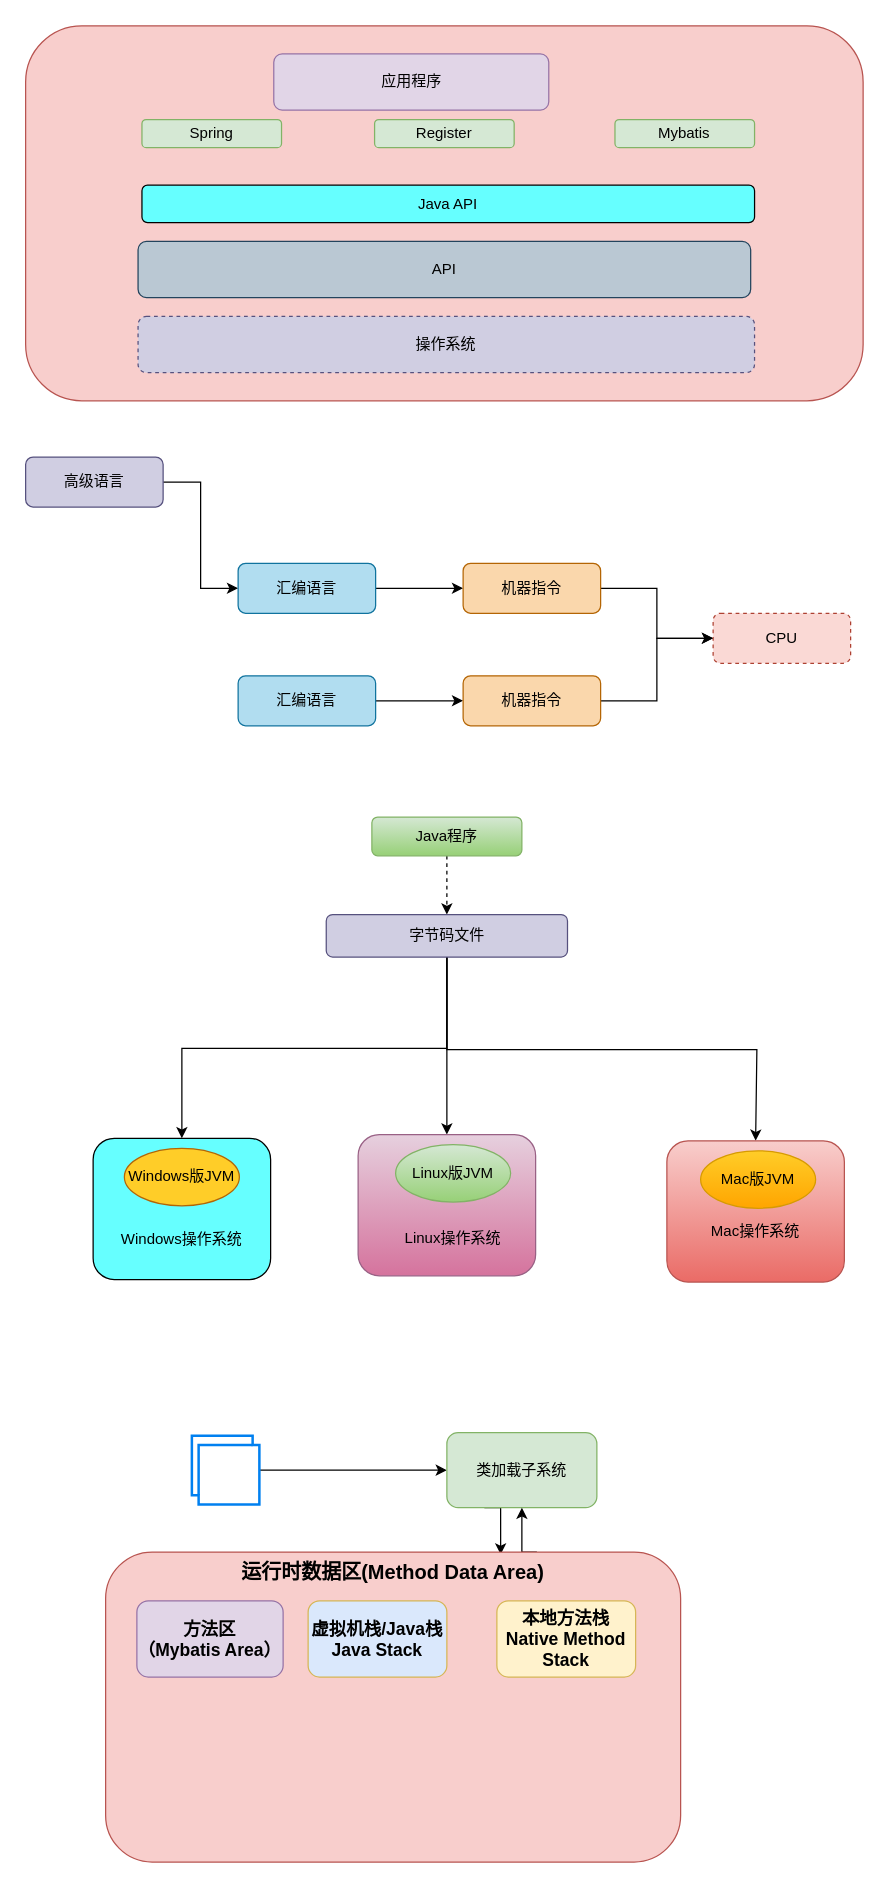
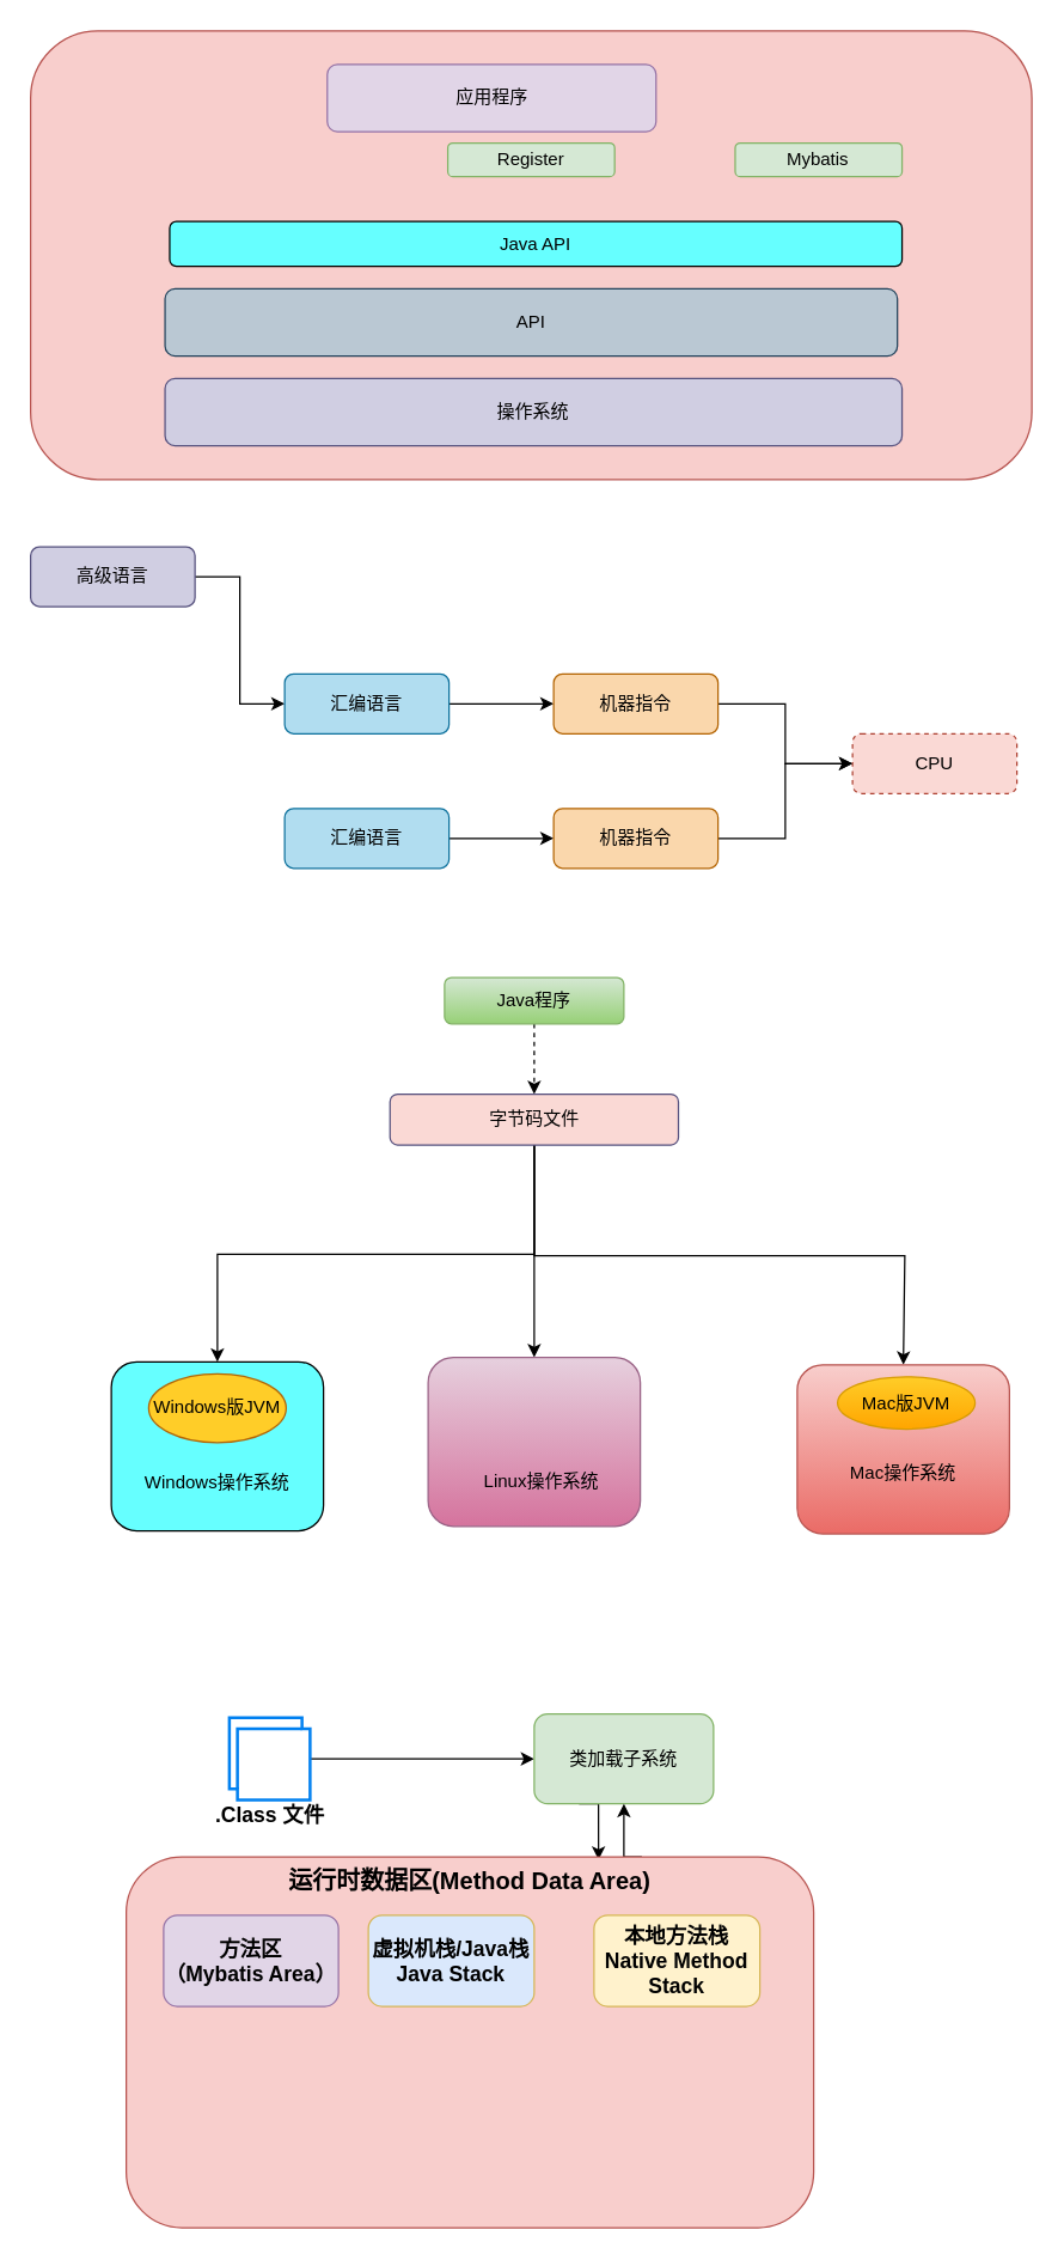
  <mxCell id="0" />
  <mxCell id="1" parent="0" />
  <mxCell id="2" value="" style="group" parent="1" vertex="1" connectable="0"><mxGeometry x="20" y="20" width="670" height="300" as="geometry" /></mxCell>
  <mxCell id="3" value="" style="rounded=1;whiteSpace=wrap;html=1;fillColor=#f8cecc;strokeColor=#b85450;" parent="2" vertex="1"><mxGeometry width="670" height="300" as="geometry" /></mxCell>
  <mxCell id="4" value="应用程序" style="rounded=1;whiteSpace=wrap;html=1;fillColor=#e1d5e7;strokeColor=#9673a6;" parent="2" vertex="1"><mxGeometry x="198.519" y="22.5" width="220" height="45" as="geometry" /></mxCell>
  <mxCell id="5" value="Register" style="rounded=1;whiteSpace=wrap;html=1;fillColor=#d5e8d4;strokeColor=#82b366;" parent="2" vertex="1"><mxGeometry x="279.167" y="75" width="111.667" height="22.5" as="geometry" /></mxCell>
- <mxCell id="6" value="Spring" style="rounded=1;whiteSpace=wrap;html=1;fillColor=#d5e8d4;strokeColor=#82b366;" parent="2" vertex="1"><mxGeometry x="93.056" y="75" width="111.667" height="22.5" as="geometry" /></mxCell>
  <mxCell id="7" value="Mybatis" style="rounded=1;whiteSpace=wrap;html=1;fillColor=#d5e8d4;strokeColor=#82b366;" parent="2" vertex="1"><mxGeometry x="471.481" y="75" width="111.667" height="22.5" as="geometry" /></mxCell>
  <mxCell id="8" value="Java API" style="rounded=1;whiteSpace=wrap;html=1;fillColor=#66FFFF;" parent="2" vertex="1"><mxGeometry x="93.056" y="127.5" width="490.093" height="30" as="geometry" /></mxCell>
  <mxCell id="9" value="API" style="rounded=1;whiteSpace=wrap;html=1;fillColor=#bac8d3;strokeColor=#23445d;" parent="2" vertex="1"><mxGeometry x="89.954" y="172.5" width="490.093" height="45" as="geometry" /></mxCell>
- <mxCell id="10" value="操作系统" style="rounded=1;whiteSpace=wrap;html=1;fillColor=#d0cee2;strokeColor=#56517e;dashed=1;" parent="2" vertex="1"><mxGeometry x="89.954" y="232.5" width="493.194" height="45" as="geometry" /></mxCell>
+ <mxCell id="10" value="操作系统" style="rounded=1;whiteSpace=wrap;html=1;fillColor=#d0cee2;strokeColor=#56517e;" parent="2" vertex="1"><mxGeometry x="89.954" y="232.5" width="493.194" height="45" as="geometry" /></mxCell>
  <mxCell id="11" style="edgeStyle=orthogonalEdgeStyle;rounded=0;orthogonalLoop=1;jettySize=auto;html=1;exitX=1;exitY=0.5;exitDx=0;exitDy=0;entryX=0;entryY=0.5;entryDx=0;entryDy=0;" parent="1" source="12" target="14" edge="1"><mxGeometry relative="1" as="geometry" /></mxCell>
  <mxCell id="12" value="高级语言" style="rounded=1;whiteSpace=wrap;html=1;fillColor=#d0cee2;strokeColor=#56517e;" parent="1" vertex="1"><mxGeometry x="20" y="365" width="110" height="40" as="geometry" /></mxCell>
  <mxCell id="13" style="edgeStyle=orthogonalEdgeStyle;rounded=0;orthogonalLoop=1;jettySize=auto;html=1;exitX=1;exitY=0.5;exitDx=0;exitDy=0;entryX=0;entryY=0.5;entryDx=0;entryDy=0;" parent="1" source="14" target="16" edge="1"><mxGeometry relative="1" as="geometry" /></mxCell>
  <mxCell id="14" value="汇编语言" style="rounded=1;whiteSpace=wrap;html=1;fillColor=#b1ddf0;strokeColor=#10739e;" parent="1" vertex="1"><mxGeometry x="190" y="450" width="110" height="40" as="geometry" /></mxCell>
  <mxCell id="15" style="edgeStyle=orthogonalEdgeStyle;rounded=0;orthogonalLoop=1;jettySize=auto;html=1;exitX=1;exitY=0.5;exitDx=0;exitDy=0;entryX=0;entryY=0.5;entryDx=0;entryDy=0;" parent="1" source="16" target="17" edge="1"><mxGeometry relative="1" as="geometry" /></mxCell>
  <mxCell id="16" value="机器指令" style="rounded=1;whiteSpace=wrap;html=1;fillColor=#fad7ac;strokeColor=#b46504;" parent="1" vertex="1"><mxGeometry x="370" y="450" width="110" height="40" as="geometry" /></mxCell>
  <mxCell id="17" value="CPU" style="rounded=1;whiteSpace=wrap;html=1;fillColor=#fad9d5;strokeColor=#ae4132;dashed=1;" parent="1" vertex="1"><mxGeometry x="570" y="490" width="110" height="40" as="geometry" /></mxCell>
  <mxCell id="18" style="edgeStyle=orthogonalEdgeStyle;rounded=0;orthogonalLoop=1;jettySize=auto;html=1;exitX=1;exitY=0.5;exitDx=0;exitDy=0;entryX=0;entryY=0.5;entryDx=0;entryDy=0;" parent="1" source="19" target="21" edge="1"><mxGeometry relative="1" as="geometry" /></mxCell>
  <mxCell id="19" value="汇编语言" style="rounded=1;whiteSpace=wrap;html=1;fillColor=#b1ddf0;strokeColor=#10739e;" parent="1" vertex="1"><mxGeometry x="190" y="540" width="110" height="40" as="geometry" /></mxCell>
  <mxCell id="20" style="edgeStyle=orthogonalEdgeStyle;rounded=0;orthogonalLoop=1;jettySize=auto;html=1;exitX=1;exitY=0.5;exitDx=0;exitDy=0;entryX=0;entryY=0.5;entryDx=0;entryDy=0;" parent="1" source="21" target="17" edge="1"><mxGeometry relative="1" as="geometry"><mxPoint x="570" y="560" as="targetPoint" /></mxGeometry></mxCell>
  <mxCell id="21" value="机器指令" style="rounded=1;whiteSpace=wrap;html=1;fillColor=#fad7ac;strokeColor=#b46504;" parent="1" vertex="1"><mxGeometry x="370" y="540" width="110" height="40" as="geometry" /></mxCell>
  <mxCell id="22" style="edgeStyle=orthogonalEdgeStyle;rounded=0;orthogonalLoop=1;jettySize=auto;html=1;dashed=1;" parent="1" source="23" target="27" edge="1"><mxGeometry relative="1" as="geometry" /></mxCell>
  <mxCell id="23" value="Java程序" style="rounded=1;whiteSpace=wrap;html=1;fillColor=#d5e8d4;strokeColor=#82b366;gradientColor=#97d077;" parent="1" vertex="1"><mxGeometry x="297" y="653" width="120" height="31" as="geometry" /></mxCell>
  <mxCell id="24" style="edgeStyle=orthogonalEdgeStyle;rounded=0;orthogonalLoop=1;jettySize=auto;html=1;entryX=0.5;entryY=0;entryDx=0;entryDy=0;" parent="1" source="27" target="31" edge="1"><mxGeometry relative="1" as="geometry" /></mxCell>
  <mxCell id="25" style="edgeStyle=orthogonalEdgeStyle;rounded=0;orthogonalLoop=1;jettySize=auto;html=1;entryX=0.5;entryY=0;entryDx=0;entryDy=0;exitX=0.5;exitY=1;exitDx=0;exitDy=0;" parent="1" source="27" target="28" edge="1"><mxGeometry relative="1" as="geometry"><Array as="points"><mxPoint x="357" y="838" /><mxPoint x="145" y="838" /></Array></mxGeometry></mxCell>
  <mxCell id="26" style="edgeStyle=orthogonalEdgeStyle;rounded=0;orthogonalLoop=1;jettySize=auto;html=1;entryX=0.5;entryY=0;entryDx=0;entryDy=0;" parent="1" source="27" target="34" edge="1"><mxGeometry relative="1" as="geometry"><Array as="points"><mxPoint x="357" y="839" /><mxPoint x="605" y="839" /></Array></mxGeometry></mxCell>
- <mxCell id="27" value="字节码文件" style="rounded=1;whiteSpace=wrap;html=1;fillColor=#d0cee2;strokeColor=#56517e;" parent="1" vertex="1"><mxGeometry x="260.5" y="731" width="193" height="34" as="geometry" /></mxCell>
+ <mxCell id="27" value="字节码文件" style="rounded=1;whiteSpace=wrap;html=1;fillColor=#fad9d5;strokeColor=#56517e;" parent="1" vertex="1"><mxGeometry x="260.5" y="731" width="193" height="34" as="geometry" /></mxCell>
  <mxCell id="28" value="" style="rounded=1;whiteSpace=wrap;html=1;fillColor=#66FFFF;" parent="1" vertex="1"><mxGeometry x="74" y="910" width="142" height="113" as="geometry" /></mxCell>
  <mxCell id="29" value="Windows版JVM" style="ellipse;whiteSpace=wrap;html=1;fillColor=#ffcd28;strokeColor=#b46504;" parent="1" vertex="1"><mxGeometry x="99" y="918" width="92" height="46" as="geometry" /></mxCell>
  <mxCell id="30" value="Windows操作系统" style="text;html=1;strokeColor=none;fillColor=none;align=center;verticalAlign=middle;whiteSpace=wrap;rounded=0;" parent="1" vertex="1"><mxGeometry x="95" y="979" width="100" height="24" as="geometry" /></mxCell>
  <mxCell id="31" value="" style="rounded=1;whiteSpace=wrap;html=1;fillColor=#e6d0de;gradientColor=#d5739d;strokeColor=#996185;" parent="1" vertex="1"><mxGeometry x="286" y="907" width="142" height="113" as="geometry" /></mxCell>
- <mxCell id="32" value="Linux版JVM" style="ellipse;whiteSpace=wrap;html=1;fillColor=#d5e8d4;strokeColor=#82b366;gradientColor=#97d077;" parent="1" vertex="1"><mxGeometry x="316" y="915" width="92" height="46" as="geometry" /></mxCell>
  <mxCell id="33" value="Linux操作系统" style="text;html=1;strokeColor=none;fillColor=none;align=center;verticalAlign=middle;whiteSpace=wrap;rounded=0;" parent="1" vertex="1"><mxGeometry x="312" y="980" width="100" height="20" as="geometry" /></mxCell>
  <mxCell id="34" value="" style="rounded=1;whiteSpace=wrap;html=1;fillColor=#f8cecc;gradientColor=#ea6b66;strokeColor=#b85450;" parent="1" vertex="1"><mxGeometry x="533" y="912" width="142" height="113" as="geometry" /></mxCell>
- <mxCell id="35" value="Mac版JVM" style="ellipse;whiteSpace=wrap;html=1;fillColor=#ffcd28;strokeColor=#d79b00;gradientColor=#ffa500;" parent="1" vertex="1"><mxGeometry x="560" y="920" width="92" height="46" as="geometry" /></mxCell>
+ <mxCell id="35" value="Mac版JVM" style="ellipse;whiteSpace=wrap;html=1;fillColor=#ffcd28;strokeColor=#d79b00;gradientColor=#ffa500;" parent="1" vertex="1"><mxGeometry x="560" y="920" width="92" height="35" as="geometry" /></mxCell>
  <mxCell id="36" value="Mac操作系统" style="text;html=1;strokeColor=none;fillColor=none;align=center;verticalAlign=middle;whiteSpace=wrap;rounded=0;" parent="1" vertex="1"><mxGeometry x="554" y="973" width="100" height="24" as="geometry" /></mxCell>
  <mxCell id="37" style="edgeStyle=orthogonalEdgeStyle;rounded=0;orthogonalLoop=1;jettySize=auto;html=1;" edge="1" parent="1" source="38" target="40"><mxGeometry relative="1" as="geometry" /></mxCell>
  <mxCell id="38" value="" style="html=1;verticalLabelPosition=bottom;align=center;labelBackgroundColor=#ffffff;verticalAlign=top;strokeWidth=2;strokeColor=#0080F0;shadow=0;dashed=0;shape=mxgraph.ios7.icons.folders_2;" vertex="1" parent="1"><mxGeometry x="153" y="1148" width="54" height="55" as="geometry" /></mxCell>
  <mxCell id="39" style="edgeStyle=orthogonalEdgeStyle;rounded=0;orthogonalLoop=1;jettySize=auto;html=1;exitX=0.25;exitY=1;exitDx=0;exitDy=0;entryX=0.687;entryY=0.008;entryDx=0;entryDy=0;entryPerimeter=0;" edge="1" parent="1" source="40" target="42"><mxGeometry relative="1" as="geometry" /></mxCell>
  <mxCell id="40" value="类加载子系统" style="rounded=1;whiteSpace=wrap;html=1;fillColor=#d5e8d4;strokeColor=#82b366;" vertex="1" parent="1"><mxGeometry x="357" y="1145.5" width="120" height="60" as="geometry" /></mxCell>
  <mxCell id="41" style="edgeStyle=orthogonalEdgeStyle;rounded=0;orthogonalLoop=1;jettySize=auto;html=1;exitX=0.75;exitY=0;exitDx=0;exitDy=0;entryX=0.5;entryY=1;entryDx=0;entryDy=0;" edge="1" parent="1" source="42" target="40"><mxGeometry relative="1" as="geometry" /></mxCell>
  <mxCell id="42" value="" style="rounded=1;whiteSpace=wrap;html=1;fillColor=#f8cecc;strokeColor=#b85450;" vertex="1" parent="1"><mxGeometry x="84" y="1241" width="460" height="248" as="geometry" /></mxCell>
  <mxCell id="43" value="&lt;font style=&quot;font-size: 16px&quot;&gt;&lt;b&gt;运行时数据区(Method Data Area)&lt;/b&gt;&lt;/font&gt;" style="text;html=1;align=center;verticalAlign=middle;whiteSpace=wrap;rounded=0;" vertex="1" parent="1"><mxGeometry x="160" y="1251" width="308" height="12" as="geometry" /></mxCell>
  <mxCell id="44" value="&lt;b style=&quot;font-size: 14px&quot;&gt;方法区&lt;br&gt;（Mybatis Area）&lt;/b&gt;" style="rounded=1;whiteSpace=wrap;html=1;fillColor=#e1d5e7;strokeColor=#9673a6;" vertex="1" parent="1"><mxGeometry x="109" y="1280" width="117" height="61" as="geometry" /></mxCell>
  <mxCell id="45" value="&lt;font style=&quot;font-size: 14px&quot;&gt;&lt;b&gt;虚拟机栈/Java栈&lt;br&gt;Java Stack&lt;br&gt;&lt;/b&gt;&lt;/font&gt;" style="rounded=1;whiteSpace=wrap;html=1;fillColor=#dae8fc;strokeColor=#d6b656;" vertex="1" parent="1"><mxGeometry x="246" y="1280" width="111" height="61" as="geometry" /></mxCell>
  <mxCell id="46" value="&lt;font style=&quot;font-size: 14px&quot;&gt;&lt;b&gt;本地方法栈&lt;br&gt;Native Method Stack&lt;br&gt;&lt;/b&gt;&lt;/font&gt;" style="rounded=1;whiteSpace=wrap;html=1;fillColor=#fff2cc;strokeColor=#d6b656;" vertex="1" parent="1"><mxGeometry x="397" y="1280" width="111" height="61" as="geometry" /></mxCell>
+ <mxCell id="47" value="&lt;b&gt;&lt;font style=&quot;font-size: 14px&quot;&gt;.Class 文件&lt;/font&gt;&lt;/b&gt;" style="text;html=1;align=center;verticalAlign=middle;resizable=0;points=[];autosize=1;" vertex="1" parent="1"><mxGeometry x="138.5" y="1203" width="83" height="19" as="geometry" /></mxCell>
